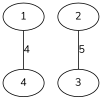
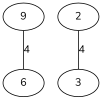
  graph {
    fontname=Nunito
    node [fontname=Nunito]
    edge [color=black fontname=Nunito]
-   1
-   4
+   1 [label=9]
+   4 [label=6]
    2
    3
    1 -- 4 [label=4 weight=4]
-   2 -- 3 [label=5 weight=5]
+   2 -- 3 [label=4 weight=5]
  }
